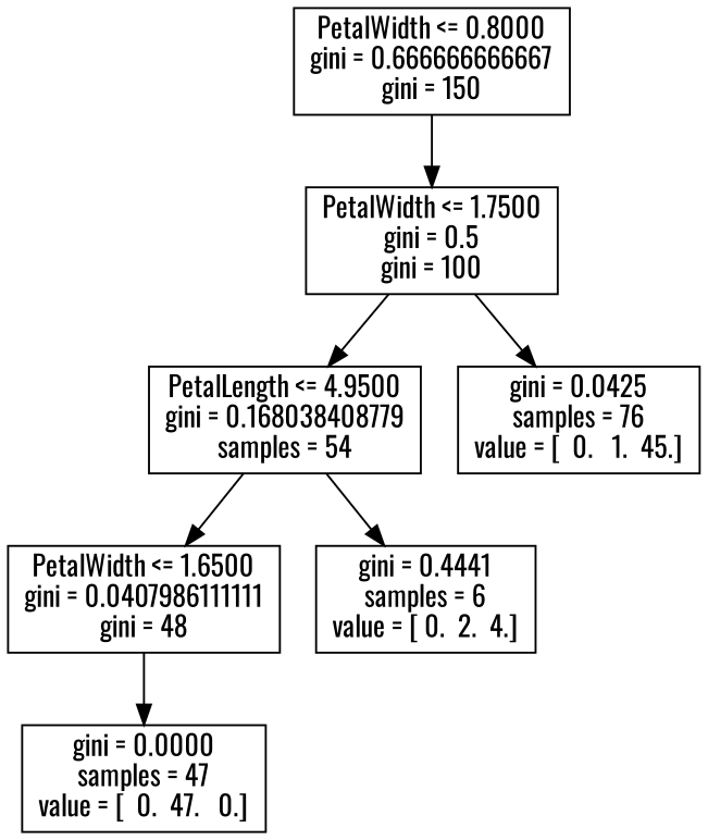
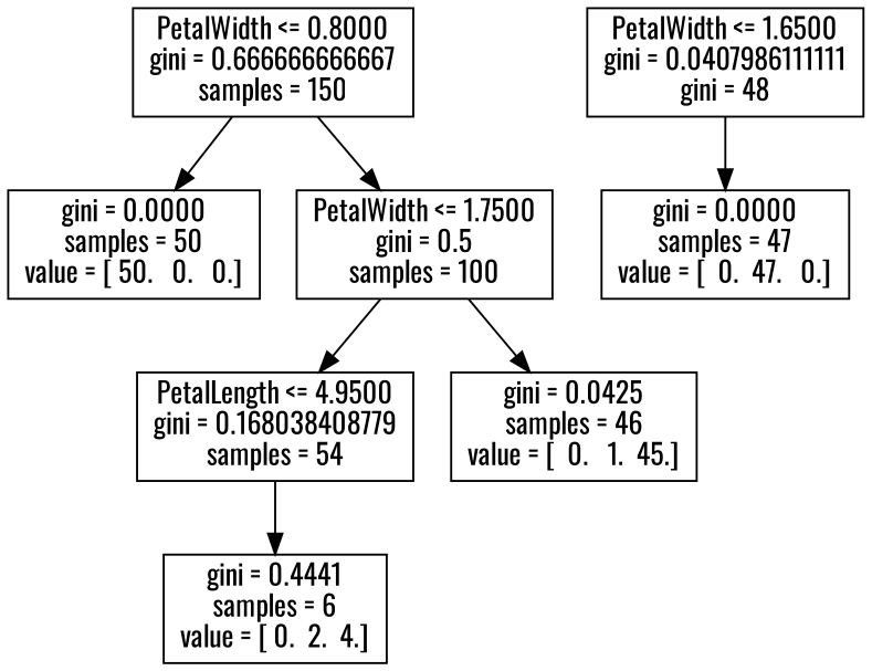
  digraph {
    fontname=Oswald
    node [fontname=Oswald shape=box]
    edge [fontname=Oswald]
-   n1 [label="PetalWidth <= 0.8000\ngini = 0.666666666667\ngini = 150"]
-   n3 [label="PetalWidth <= 1.7500\ngini = 0.5\ngini = 100"]
+   n1 [label="PetalWidth <= 0.8000\ngini = 0.666666666667\nsamples = 150"]
+   n2 [label="gini = 0.0000\nsamples = 50\nvalue = [ 50.   0.   0.]"]
+   n3 [label="PetalWidth <= 1.7500\ngini = 0.5\nsamples = 100"]
    n4 [label="PetalLength <= 4.9500\ngini = 0.168038408779\nsamples = 54"]
-   n5 [label="gini = 0.0425\nsamples = 76\nvalue = [  0.   1.  45.]"]
+   n5 [label="gini = 0.0425\nsamples = 46\nvalue = [  0.   1.  45.]"]
    n6 [label="PetalWidth <= 1.6500\ngini = 0.0407986111111\ngini = 48"]
    n7 [label="gini = 0.4441\nsamples = 6\nvalue = [ 0.  2.  4.]"]
    n8 [label="gini = 0.0000\nsamples = 47\nvalue = [  0.  47.   0.]"]
+   n1 -> n2
    n1 -> n3
    n3 -> n4
    n3 -> n5
-   n4 -> n6
    n4 -> n7
    n6 -> n8
  }
